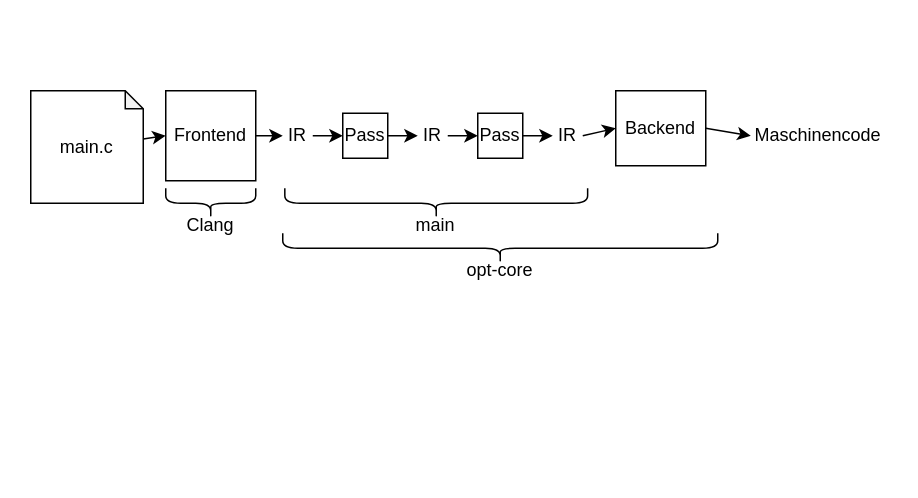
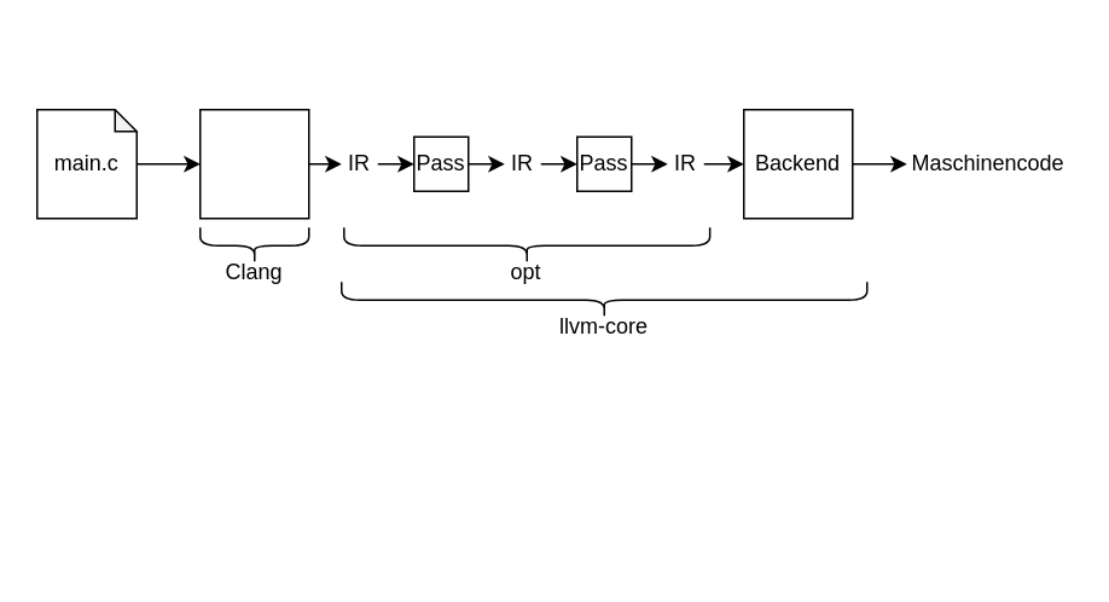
  <mxCell id="0" />
  <mxCell id="1" parent="0" />
  <mxCell id="2" value="" style="whiteSpace=wrap;html=1;aspect=fixed;" vertex="1" parent="1"><mxGeometry x="110" y="60" width="60" height="60" as="geometry" /></mxCell>
- <mxCell id="3" value="Frontend" style="text;html=1;strokeColor=none;fillColor=none;align=center;verticalAlign=middle;whiteSpace=wrap;rounded=0;" vertex="1" parent="1"><mxGeometry x="110" y="75" width="60" height="30" as="geometry" /></mxCell>
  <mxCell id="4" value="" style="endArrow=classic;html=1;rounded=0;entryX=0;entryY=0.5;entryDx=0;entryDy=0;" edge="1" parent="1" source="5" target="2"><mxGeometry width="50" height="50" relative="1" as="geometry"><mxPoint x="70" y="90" as="sourcePoint" /><mxPoint x="300" y="160" as="targetPoint" /></mxGeometry></mxCell>
- <mxCell id="5" value="main.c" style="shape=note;whiteSpace=wrap;html=1;backgroundOutline=1;darkOpacity=0.05;size=12;" vertex="1" parent="1"><mxGeometry x="20" y="60" width="75" height="75" as="geometry" /></mxCell>
+ <mxCell id="5" value="main.c" style="shape=note;whiteSpace=wrap;html=1;backgroundOutline=1;darkOpacity=0.05;size=12;" vertex="1" parent="1"><mxGeometry x="20" y="60" width="55" height="60" as="geometry" /></mxCell>
  <mxCell id="6" value="" style="endArrow=classic;html=1;rounded=0;exitX=1;exitY=0.5;exitDx=0;exitDy=0;entryX=0;entryY=0.5;entryDx=0;entryDy=0;" edge="1" parent="1" source="2" target="7"><mxGeometry width="50" height="50" relative="1" as="geometry"><mxPoint x="250" y="90" as="sourcePoint" /><mxPoint x="210" y="90" as="targetPoint" /></mxGeometry></mxCell>
  <mxCell id="7" value="IR" style="text;html=1;strokeColor=none;fillColor=none;align=center;verticalAlign=middle;whiteSpace=wrap;rounded=0;" vertex="1" parent="1"><mxGeometry x="188" y="75" width="20" height="30" as="geometry" /></mxCell>
  <mxCell id="8" value="" style="endArrow=classic;html=1;rounded=0;exitX=1;exitY=0.5;exitDx=0;exitDy=0;" edge="1" parent="1" source="7"><mxGeometry width="50" height="50" relative="1" as="geometry"><mxPoint x="238" y="100" as="sourcePoint" /><mxPoint x="228" y="90" as="targetPoint" /></mxGeometry></mxCell>
  <mxCell id="9" value="Pass" style="rounded=0;whiteSpace=wrap;html=1;" vertex="1" parent="1"><mxGeometry x="228" y="75" width="30" height="30" as="geometry" /></mxCell>
  <mxCell id="10" value="" style="endArrow=classic;html=1;rounded=0;exitX=1;exitY=0.5;exitDx=0;exitDy=0;entryX=0;entryY=0.5;entryDx=0;entryDy=0;" edge="1" parent="1" target="11"><mxGeometry width="50" height="50" relative="1" as="geometry"><mxPoint x="258" y="90" as="sourcePoint" /><mxPoint x="278" y="90" as="targetPoint" /></mxGeometry></mxCell>
  <mxCell id="11" value="IR" style="text;html=1;strokeColor=none;fillColor=none;align=center;verticalAlign=middle;whiteSpace=wrap;rounded=0;" vertex="1" parent="1"><mxGeometry x="278" y="75" width="20" height="30" as="geometry" /></mxCell>
  <mxCell id="12" value="" style="endArrow=classic;html=1;rounded=0;exitX=1;exitY=0.5;exitDx=0;exitDy=0;" edge="1" parent="1" source="11"><mxGeometry width="50" height="50" relative="1" as="geometry"><mxPoint x="328" y="100" as="sourcePoint" /><mxPoint x="318" y="90" as="targetPoint" /></mxGeometry></mxCell>
  <mxCell id="13" value="Pass" style="rounded=0;whiteSpace=wrap;html=1;" vertex="1" parent="1"><mxGeometry x="318" y="75" width="30" height="30" as="geometry" /></mxCell>
  <mxCell id="14" value="" style="endArrow=classic;html=1;rounded=0;exitX=1;exitY=0.5;exitDx=0;exitDy=0;entryX=0;entryY=0.5;entryDx=0;entryDy=0;" edge="1" parent="1" target="15"><mxGeometry width="50" height="50" relative="1" as="geometry"><mxPoint x="348" y="90" as="sourcePoint" /><mxPoint x="368" y="90" as="targetPoint" /></mxGeometry></mxCell>
  <mxCell id="15" value="IR" style="text;html=1;strokeColor=none;fillColor=none;align=center;verticalAlign=middle;whiteSpace=wrap;rounded=0;" vertex="1" parent="1"><mxGeometry x="368" y="75" width="20" height="30" as="geometry" /></mxCell>
  <mxCell id="16" value="" style="endArrow=classic;html=1;rounded=0;exitX=1;exitY=0.5;exitDx=0;exitDy=0;entryX=0;entryY=0.5;entryDx=0;entryDy=0;" edge="1" parent="1" source="15" target="17"><mxGeometry width="50" height="50" relative="1" as="geometry"><mxPoint x="418" y="100" as="sourcePoint" /><mxPoint x="408" y="90" as="targetPoint" /></mxGeometry></mxCell>
- <mxCell id="17" value="Backend" style="whiteSpace=wrap;html=1;aspect=fixed;" vertex="1" parent="1"><mxGeometry x="410" y="60" width="60" height="50" as="geometry" /></mxCell>
+ <mxCell id="17" value="Backend" style="whiteSpace=wrap;html=1;aspect=fixed;" vertex="1" parent="1"><mxGeometry x="410" y="60" width="60" height="60" as="geometry" /></mxCell>
  <mxCell id="18" value="" style="endArrow=classic;html=1;rounded=0;exitX=1;exitY=0.5;exitDx=0;exitDy=0;entryX=0;entryY=0.5;entryDx=0;entryDy=0;entryPerimeter=0;" edge="1" parent="1" source="17"><mxGeometry width="50" height="50" relative="1" as="geometry"><mxPoint x="398" y="100" as="sourcePoint" /><mxPoint x="500" y="90" as="targetPoint" /><Array as="points" /></mxGeometry></mxCell>
  <mxCell id="19" value="Maschinencode" style="text;html=1;strokeColor=none;fillColor=none;align=center;verticalAlign=middle;whiteSpace=wrap;rounded=0;" vertex="1" parent="1"><mxGeometry x="500" y="75" width="90" height="30" as="geometry" /></mxCell>
  <mxCell id="20" value="" style="shape=curlyBracket;whiteSpace=wrap;html=1;rounded=1;rotation=-90;" vertex="1" parent="1"><mxGeometry x="130" y="105" width="20" height="60" as="geometry" /></mxCell>
  <mxCell id="21" value="Clang" style="text;html=1;strokeColor=none;fillColor=none;align=center;verticalAlign=middle;whiteSpace=wrap;rounded=0;" vertex="1" parent="1"><mxGeometry x="120" y="135" width="40" height="30" as="geometry" /></mxCell>
  <mxCell id="22" value="" style="shape=curlyBracket;whiteSpace=wrap;html=1;rounded=1;rotation=-90;" vertex="1" parent="1"><mxGeometry x="280.32" y="34.07" width="20" height="201.88" as="geometry" /></mxCell>
- <mxCell id="23" value="main" style="text;html=1;strokeColor=none;fillColor=none;align=center;verticalAlign=middle;whiteSpace=wrap;rounded=0;" vertex="1" parent="1"><mxGeometry x="270.32" y="135" width="40" height="30" as="geometry" /></mxCell>
+ <mxCell id="23" value="opt" style="text;html=1;strokeColor=none;fillColor=none;align=center;verticalAlign=middle;whiteSpace=wrap;rounded=0;" vertex="1" parent="1"><mxGeometry x="270.32" y="135" width="40" height="30" as="geometry" /></mxCell>
  <mxCell id="24" value="" style="shape=curlyBracket;whiteSpace=wrap;html=1;rounded=1;rotation=-90;" vertex="1" parent="1"><mxGeometry x="323" y="20" width="20" height="290" as="geometry" /></mxCell>
- <mxCell id="25" value="opt-core" style="text;html=1;strokeColor=none;fillColor=none;align=center;verticalAlign=middle;whiteSpace=wrap;rounded=0;" vertex="1" parent="1"><mxGeometry x="300" y="165" width="66" height="30" as="geometry" /></mxCell>
+ <mxCell id="25" value="llvm-core" style="text;html=1;strokeColor=none;fillColor=none;align=center;verticalAlign=middle;whiteSpace=wrap;rounded=0;" vertex="1" parent="1"><mxGeometry x="300" y="165" width="66" height="30" as="geometry" /></mxCell>
